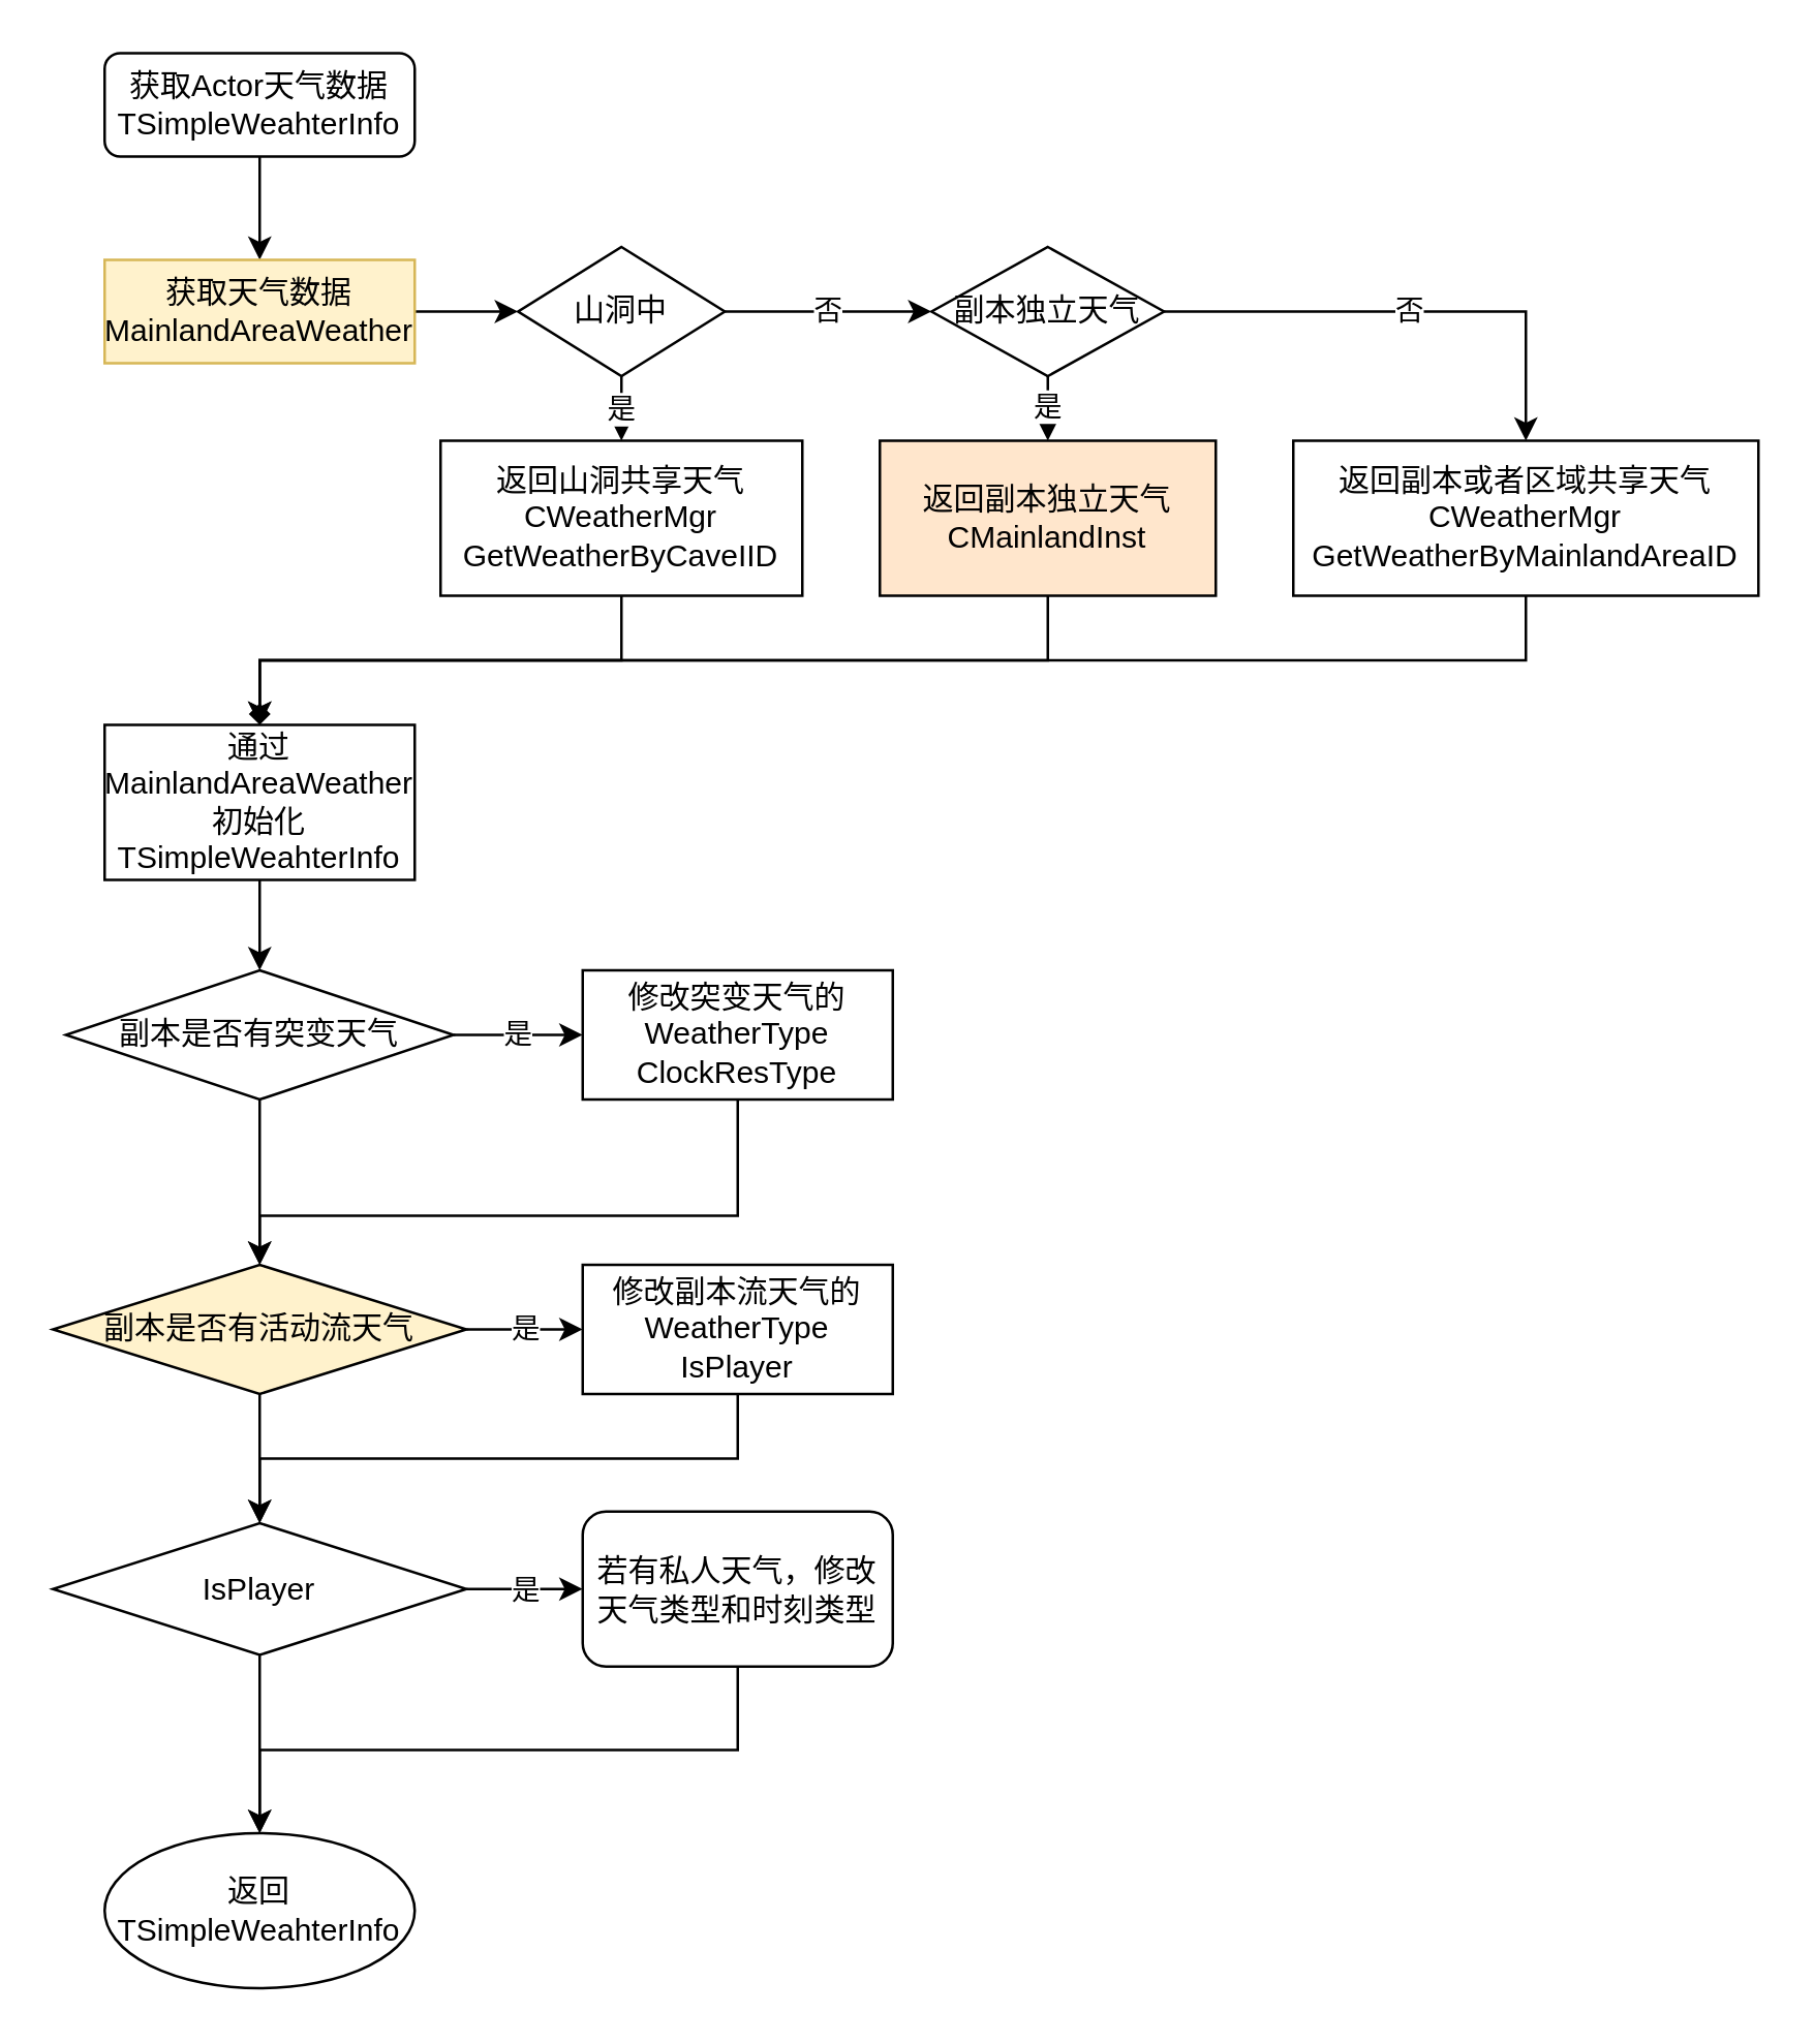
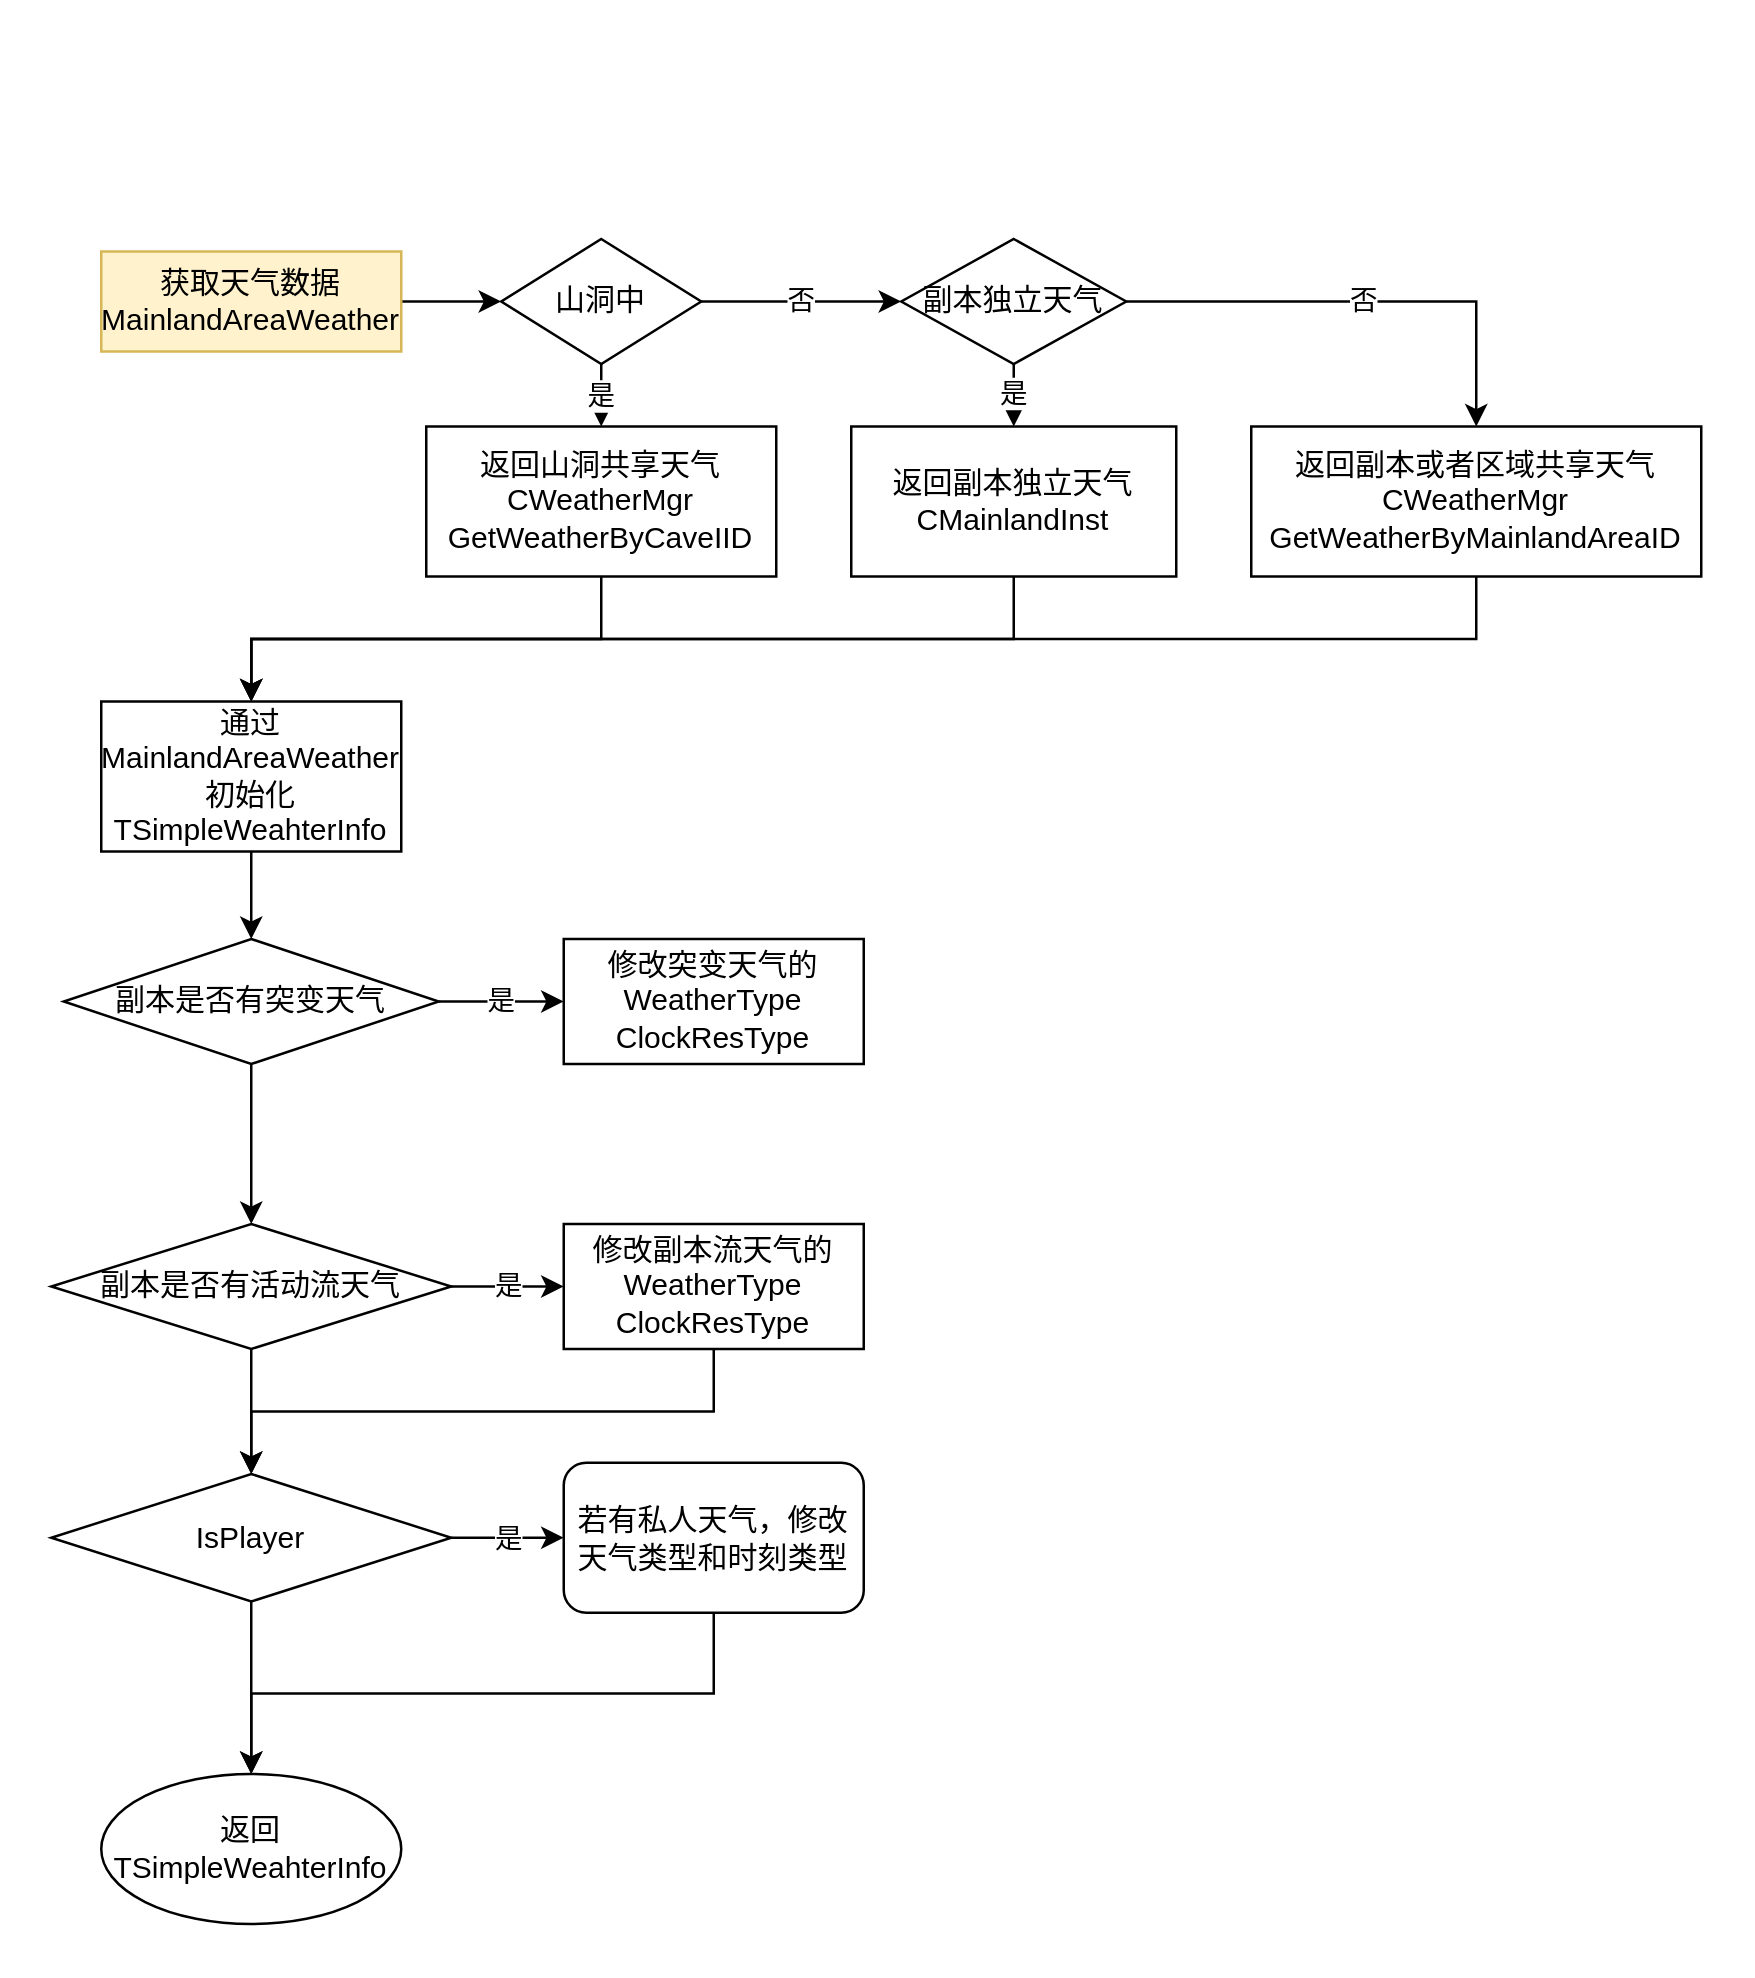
  <mxCell id="0" />
  <mxCell id="1" parent="0" />
- <mxCell id="2" style="edgeStyle=orthogonalEdgeStyle;rounded=0;orthogonalLoop=1;jettySize=auto;html=1;exitX=0.5;exitY=1;exitDx=0;exitDy=0;entryX=0.5;entryY=0;entryDx=0;entryDy=0;" edge="1" parent="1" source="3" target="5"><mxGeometry relative="1" as="geometry" /></mxCell>
- <mxCell id="3" value="获取Actor天气数据TSimpleWeahterInfo" style="rounded=1;whiteSpace=wrap;html=1;fontSize=12;glass=0;strokeWidth=1;shadow=0;" parent="1" vertex="1"><mxGeometry x="40" y="20" width="120" height="40" as="geometry" /></mxCell>
  <mxCell id="4" style="edgeStyle=orthogonalEdgeStyle;rounded=0;orthogonalLoop=1;jettySize=auto;html=1;exitX=1;exitY=0.5;exitDx=0;exitDy=0;entryX=0;entryY=0.5;entryDx=0;entryDy=0;" edge="1" parent="1" source="5" target="17"><mxGeometry relative="1" as="geometry" /></mxCell>
  <mxCell id="5" value="获取天气数据MainlandAreaWeather" style="rounded=0;whiteSpace=wrap;html=1;fillColor=#fff2cc;strokeColor=#d6b656;" vertex="1" parent="1"><mxGeometry x="40" y="100" width="120" height="40" as="geometry" /></mxCell>
  <mxCell id="6" style="edgeStyle=orthogonalEdgeStyle;rounded=0;orthogonalLoop=1;jettySize=auto;html=1;exitX=0.5;exitY=1;exitDx=0;exitDy=0;entryX=0.5;entryY=0;entryDx=0;entryDy=0;" edge="1" parent="1" source="7" target="29"><mxGeometry relative="1" as="geometry" /></mxCell>
  <mxCell id="7" value="通过MainlandAreaWeather初始化TSimpleWeahterInfo" style="rounded=0;whiteSpace=wrap;html=1;" vertex="1" parent="1"><mxGeometry x="40" y="280" width="120" height="60" as="geometry" /></mxCell>
  <mxCell id="8" style="edgeStyle=orthogonalEdgeStyle;rounded=0;orthogonalLoop=1;jettySize=auto;html=1;exitX=0.5;exitY=1;exitDx=0;exitDy=0;entryX=0.5;entryY=0;entryDx=0;entryDy=0;" edge="1" parent="1" source="9" target="14"><mxGeometry relative="1" as="geometry" /></mxCell>
  <mxCell id="9" value="若有私人天气，修改天气类型和时刻类型" style="whiteSpace=wrap;html=1;rounded=1;" vertex="1" parent="1"><mxGeometry x="225" y="584.5" width="120" height="60" as="geometry" /></mxCell>
  <mxCell id="10" value="是" style="edgeStyle=orthogonalEdgeStyle;rounded=0;orthogonalLoop=1;jettySize=auto;html=1;exitX=1;exitY=0.5;exitDx=0;exitDy=0;entryX=0;entryY=0.5;entryDx=0;entryDy=0;" edge="1" parent="1" source="12" target="9"><mxGeometry relative="1" as="geometry" /></mxCell>
  <mxCell id="11" style="edgeStyle=orthogonalEdgeStyle;rounded=0;orthogonalLoop=1;jettySize=auto;html=1;exitX=0.5;exitY=1;exitDx=0;exitDy=0;entryX=0.5;entryY=0;entryDx=0;entryDy=0;" edge="1" parent="1" source="12" target="14"><mxGeometry relative="1" as="geometry" /></mxCell>
  <mxCell id="12" value="IsPlayer" style="rhombus;whiteSpace=wrap;html=1;" vertex="1" parent="1"><mxGeometry x="20" y="589" width="160" height="51" as="geometry" /></mxCell>
  <mxCell id="13" style="edgeStyle=orthogonalEdgeStyle;rounded=0;orthogonalLoop=1;jettySize=auto;html=1;exitX=0.5;exitY=1;exitDx=0;exitDy=0;" edge="1" parent="1" source="12" target="12"><mxGeometry relative="1" as="geometry" /></mxCell>
  <mxCell id="14" value="返回TSimpleWeahterInfo" style="ellipse;whiteSpace=wrap;html=1;" vertex="1" parent="1"><mxGeometry x="40" y="709" width="120" height="60" as="geometry" /></mxCell>
  <mxCell id="15" value="否" style="edgeStyle=orthogonalEdgeStyle;rounded=0;orthogonalLoop=1;jettySize=auto;html=1;exitX=1;exitY=0.5;exitDx=0;exitDy=0;entryX=0;entryY=0.5;entryDx=0;entryDy=0;" edge="1" parent="1" source="17" target="22"><mxGeometry relative="1" as="geometry" /></mxCell>
  <mxCell id="16" value="是" style="edgeStyle=orthogonalEdgeStyle;rounded=0;orthogonalLoop=1;jettySize=auto;html=1;exitX=0.5;exitY=1;exitDx=0;exitDy=0;entryX=0.5;entryY=0;entryDx=0;entryDy=0;" edge="1" parent="1" source="17" target="19"><mxGeometry relative="1" as="geometry" /></mxCell>
  <mxCell id="17" value="山洞中" style="rhombus;whiteSpace=wrap;html=1;" vertex="1" parent="1"><mxGeometry x="200" y="95" width="80" height="50" as="geometry" /></mxCell>
  <mxCell id="18" style="edgeStyle=orthogonalEdgeStyle;rounded=0;orthogonalLoop=1;jettySize=auto;html=1;exitX=0.5;exitY=1;exitDx=0;exitDy=0;entryX=0.5;entryY=0;entryDx=0;entryDy=0;" edge="1" parent="1" source="19" target="7"><mxGeometry relative="1" as="geometry" /></mxCell>
  <mxCell id="19" value="返回山洞共享天气&lt;br&gt;CWeatherMgr&lt;br&gt;GetWeatherByCaveIID" style="rounded=0;whiteSpace=wrap;html=1;" vertex="1" parent="1"><mxGeometry x="170" y="170" width="140" height="60" as="geometry" /></mxCell>
  <mxCell id="20" value="否" style="edgeStyle=orthogonalEdgeStyle;rounded=0;orthogonalLoop=1;jettySize=auto;html=1;exitX=1;exitY=0.5;exitDx=0;exitDy=0;" edge="1" parent="1" source="22" target="26"><mxGeometry relative="1" as="geometry" /></mxCell>
  <mxCell id="21" value="是" style="edgeStyle=orthogonalEdgeStyle;rounded=0;orthogonalLoop=1;jettySize=auto;html=1;exitX=0.5;exitY=1;exitDx=0;exitDy=0;" edge="1" parent="1" source="22" target="24"><mxGeometry relative="1" as="geometry" /></mxCell>
  <mxCell id="22" value="副本独立天气" style="rhombus;whiteSpace=wrap;html=1;" vertex="1" parent="1"><mxGeometry x="360" y="95" width="90" height="50" as="geometry" /></mxCell>
- <mxCell id="23" style="edgeStyle=orthogonalEdgeStyle;rounded=0;orthogonalLoop=1;jettySize=auto;html=1;exitX=0.5;exitY=1;exitDx=0;exitDy=0;entryX=0.5;entryY=0;entryDx=0;entryDy=0;endArrow=diamond;" edge="1" parent="1" source="24" target="7"><mxGeometry relative="1" as="geometry" /></mxCell>
- <mxCell id="24" value="返回副本独立天气&lt;br&gt;CMainlandInst" style="rounded=0;whiteSpace=wrap;html=1;fillColor=#ffe6cc;" vertex="1" parent="1"><mxGeometry x="340" y="170" width="130" height="60" as="geometry" /></mxCell>
+ <mxCell id="23" style="edgeStyle=orthogonalEdgeStyle;rounded=0;orthogonalLoop=1;jettySize=auto;html=1;exitX=0.5;exitY=1;exitDx=0;exitDy=0;entryX=0.5;entryY=0;entryDx=0;entryDy=0;" edge="1" parent="1" source="24" target="7"><mxGeometry relative="1" as="geometry" /></mxCell>
+ <mxCell id="24" value="返回副本独立天气&lt;br&gt;CMainlandInst" style="rounded=0;whiteSpace=wrap;html=1;" vertex="1" parent="1"><mxGeometry x="340" y="170" width="130" height="60" as="geometry" /></mxCell>
  <mxCell id="25" style="edgeStyle=orthogonalEdgeStyle;rounded=0;orthogonalLoop=1;jettySize=auto;html=1;exitX=0.5;exitY=1;exitDx=0;exitDy=0;entryX=0.5;entryY=0;entryDx=0;entryDy=0;" edge="1" parent="1" source="26" target="7"><mxGeometry relative="1" as="geometry" /></mxCell>
  <mxCell id="26" value="返回副本或者区域共享天气&lt;br&gt;CWeatherMgr&lt;br&gt;GetWeatherByMainlandAreaID" style="rounded=0;whiteSpace=wrap;html=1;" vertex="1" parent="1"><mxGeometry x="500" y="170" width="180" height="60" as="geometry" /></mxCell>
  <mxCell id="27" value="是" style="edgeStyle=orthogonalEdgeStyle;rounded=0;orthogonalLoop=1;jettySize=auto;html=1;exitX=1;exitY=0.5;exitDx=0;exitDy=0;entryX=0;entryY=0.5;entryDx=0;entryDy=0;" edge="1" parent="1" source="29" target="34"><mxGeometry relative="1" as="geometry" /></mxCell>
  <mxCell id="28" style="edgeStyle=orthogonalEdgeStyle;rounded=0;orthogonalLoop=1;jettySize=auto;html=1;exitX=0.5;exitY=1;exitDx=0;exitDy=0;entryX=0.5;entryY=0;entryDx=0;entryDy=0;" edge="1" parent="1" source="29" target="32"><mxGeometry relative="1" as="geometry" /></mxCell>
  <mxCell id="29" value="副本是否有突变天气" style="rhombus;whiteSpace=wrap;html=1;" vertex="1" parent="1"><mxGeometry x="25" y="375" width="150" height="50" as="geometry" /></mxCell>
  <mxCell id="30" value="是" style="edgeStyle=orthogonalEdgeStyle;rounded=0;orthogonalLoop=1;jettySize=auto;html=1;exitX=1;exitY=0.5;exitDx=0;exitDy=0;entryX=0;entryY=0.5;entryDx=0;entryDy=0;" edge="1" parent="1" source="32" target="36"><mxGeometry relative="1" as="geometry" /></mxCell>
  <mxCell id="31" style="edgeStyle=orthogonalEdgeStyle;rounded=0;orthogonalLoop=1;jettySize=auto;html=1;exitX=0.5;exitY=1;exitDx=0;exitDy=0;entryX=0.5;entryY=0;entryDx=0;entryDy=0;" edge="1" parent="1" source="32" target="12"><mxGeometry relative="1" as="geometry" /></mxCell>
- <mxCell id="32" value="副本是否有活动流天气" style="rhombus;whiteSpace=wrap;html=1;fillColor=#fff2cc;" vertex="1" parent="1"><mxGeometry x="20" y="489" width="160" height="50" as="geometry" /></mxCell>
- <mxCell id="33" style="edgeStyle=orthogonalEdgeStyle;rounded=0;orthogonalLoop=1;jettySize=auto;html=1;exitX=0.5;exitY=1;exitDx=0;exitDy=0;entryX=0.5;entryY=0;entryDx=0;entryDy=0;" edge="1" parent="1" source="34" target="32"><mxGeometry relative="1" as="geometry"><Array as="points"><mxPoint x="285" y="470" /><mxPoint x="100" y="470" /></Array></mxGeometry></mxCell>
+ <mxCell id="32" value="副本是否有活动流天气" style="rhombus;whiteSpace=wrap;html=1;" vertex="1" parent="1"><mxGeometry x="20" y="489" width="160" height="50" as="geometry" /></mxCell>
  <mxCell id="34" value="修改突变天气的&lt;br&gt;WeatherType&lt;br&gt;ClockResType" style="rounded=0;whiteSpace=wrap;html=1;" vertex="1" parent="1"><mxGeometry x="225" y="375" width="120" height="50" as="geometry" /></mxCell>
  <mxCell id="35" style="edgeStyle=orthogonalEdgeStyle;rounded=0;orthogonalLoop=1;jettySize=auto;html=1;exitX=0.5;exitY=1;exitDx=0;exitDy=0;entryX=0.5;entryY=0;entryDx=0;entryDy=0;" edge="1" parent="1" source="36" target="12"><mxGeometry relative="1" as="geometry" /></mxCell>
- <mxCell id="36" value="修改副本流天气的&lt;br&gt;WeatherType&lt;br&gt;IsPlayer" style="rounded=0;whiteSpace=wrap;html=1;" vertex="1" parent="1"><mxGeometry x="225" y="489" width="120" height="50" as="geometry" /></mxCell>
+ <mxCell id="36" value="修改副本流天气的&lt;br&gt;WeatherType&lt;br&gt;ClockResType" style="rounded=0;whiteSpace=wrap;html=1;" vertex="1" parent="1"><mxGeometry x="225" y="489" width="120" height="50" as="geometry" /></mxCell>
